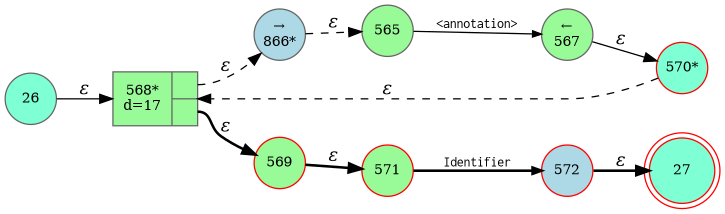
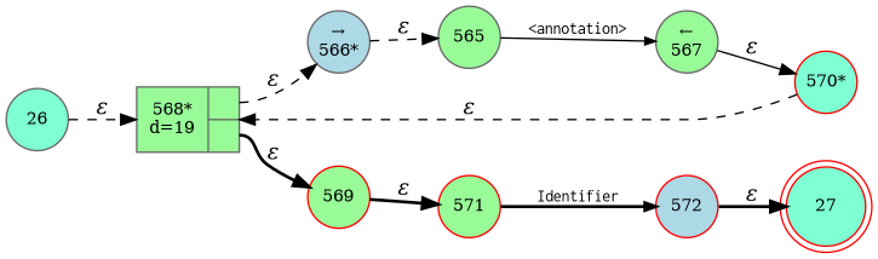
  digraph {
    rankdir=LR
    node [color=red fillcolor=palegreen fixedsize=true fontsize=11 shape=circle style=filled peripheries=1]
    edge [fontname="Times-Italic" style=dashed]
    n1 [fillcolor=aquamarine label=27 shape=doublecircle width=.6 peripheries=""]
    n2 [color=gray40 label=565 width=.55]
    n3 [color=gray40 label="&larr;\n567" width=.55]
    n4 [fillcolor=aquamarine label="570*" width=.55]
-   n5 [color=gray40 fillcolor=lightblue label="&rarr;\n866*" width=.55]
-   n6 [color=gray40 fixedsize=false label="{568*\nd=17|{<p0>|<p1>}}" shape=record]
+   n5 [color=gray40 fillcolor=lightblue label="&rarr;\n566*" width=.55]
+   n6 [color=gray40 fixedsize=false label="{568*\nd=19|{<p0>|<p1>}}" shape=record]
    n7 [label=569 width=.55]
    n8 [label=571 width=.55]
    n9 [fillcolor=lightblue label=572 width=.55]
    n10 [color=gray40 fillcolor=aquamarine label=26 width=.55]
    n2 -> n3 [arrowhead=normal arrowsize=.7 fontname=Courier fontsize=11 label="<annotation>" style=solid]
    n3 -> n4 [label="&epsilon;" style=solid]
    n4 -> n6 [label="&epsilon;"]
    n5 -> n2 [label="&epsilon;"]
    n6 -> n5 [label="&epsilon;" tailport=p0]
    n6 -> n7 [label="&epsilon;" style=bold tailport=p1]
    n7 -> n8 [label="&epsilon;" style=bold]
    n8 -> n9 [arrowhead=normal arrowsize=.7 fontname=Courier fontsize=11 label=Identifier style=bold]
    n9 -> n1 [label="&epsilon;" style=bold]
-   n10 -> n6 [label="&epsilon;" style=solid]
+   n10 -> n6 [label="&epsilon;"]
  }
